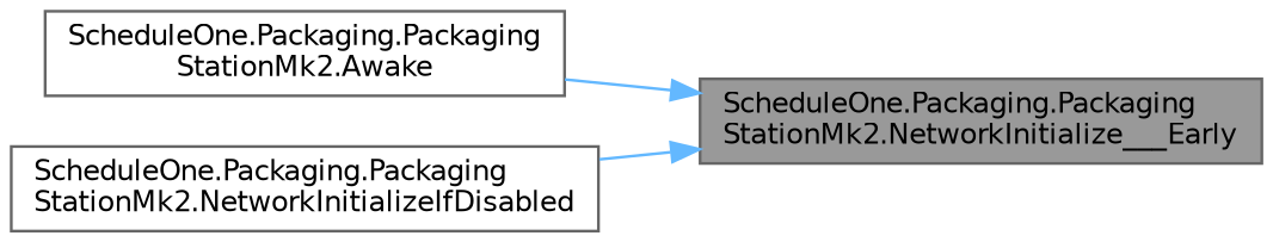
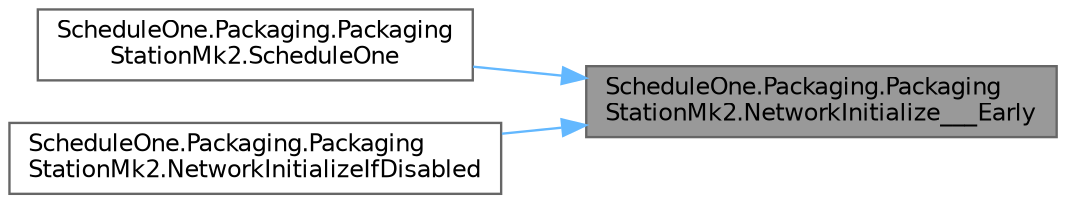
  digraph {
    rankdir=RL
    node [color=grey40 fillcolor=white fontname=Helvetica fontsize=10 shape=box style=filled]
    edge [color=steelblue1 dir=back fontname=Helvetica fontsize=10 labelfontname=Helvetica labelfontsize=10 style=solid]
    n1 [color=gray40 fillcolor=grey60 fontcolor=black height=0.2 label="ScheduleOne.Packaging.Packaging\lStationMk2.NetworkInitialize___Early" width=0.4]
-   n2 [height=0.2 label="ScheduleOne.Packaging.Packaging\lStationMk2.Awake" width=0.4]
+   n2 [height=0.2 label="ScheduleOne.Packaging.Packaging\lStationMk2.ScheduleOne" width=0.4]
    n3 [height=0.2 label="ScheduleOne.Packaging.Packaging\lStationMk2.NetworkInitializeIfDisabled" width=0.4]
    n1 -> n2
    n1 -> n3
  }
